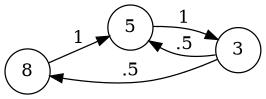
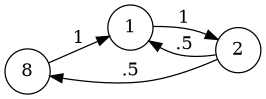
  digraph {
    rankdir=LR
    node [shape=circle]
    n1 [label=8]
-   1 [label=5]
-   2 [label=3]
+   1
+   2
    n1 -> 1 [label=1]
    1 -> 2 [label=1]
    2 -> n1 [label=.5]
    2 -> 1 [label=.5]
  }
